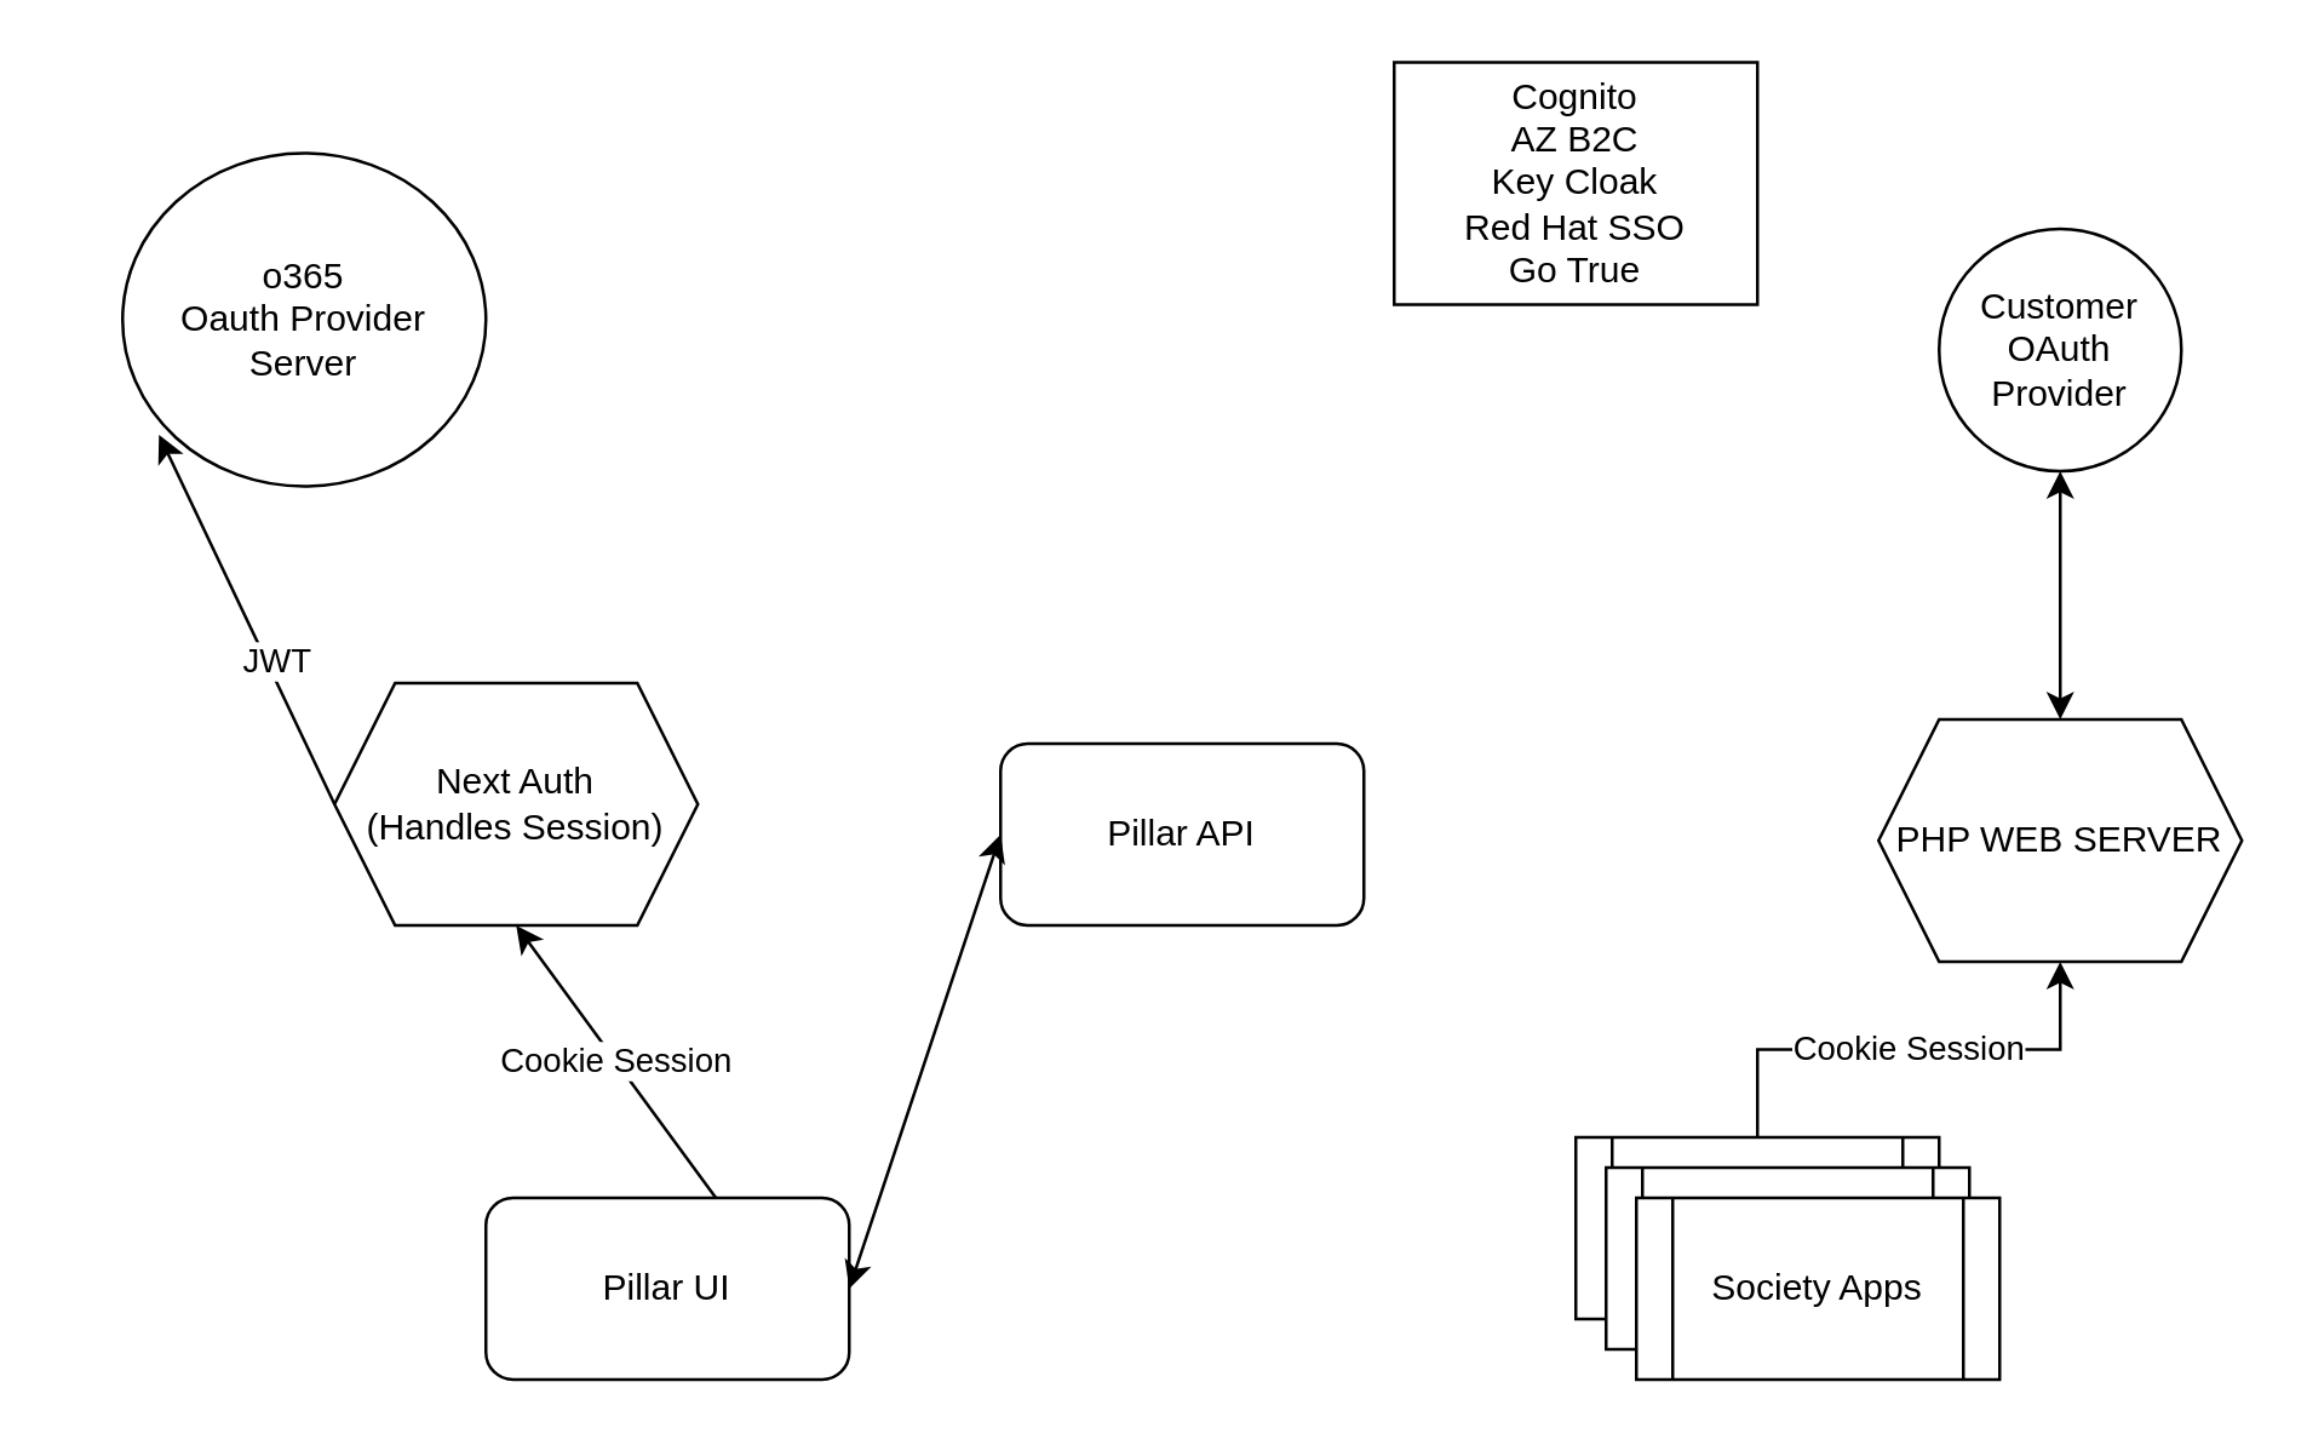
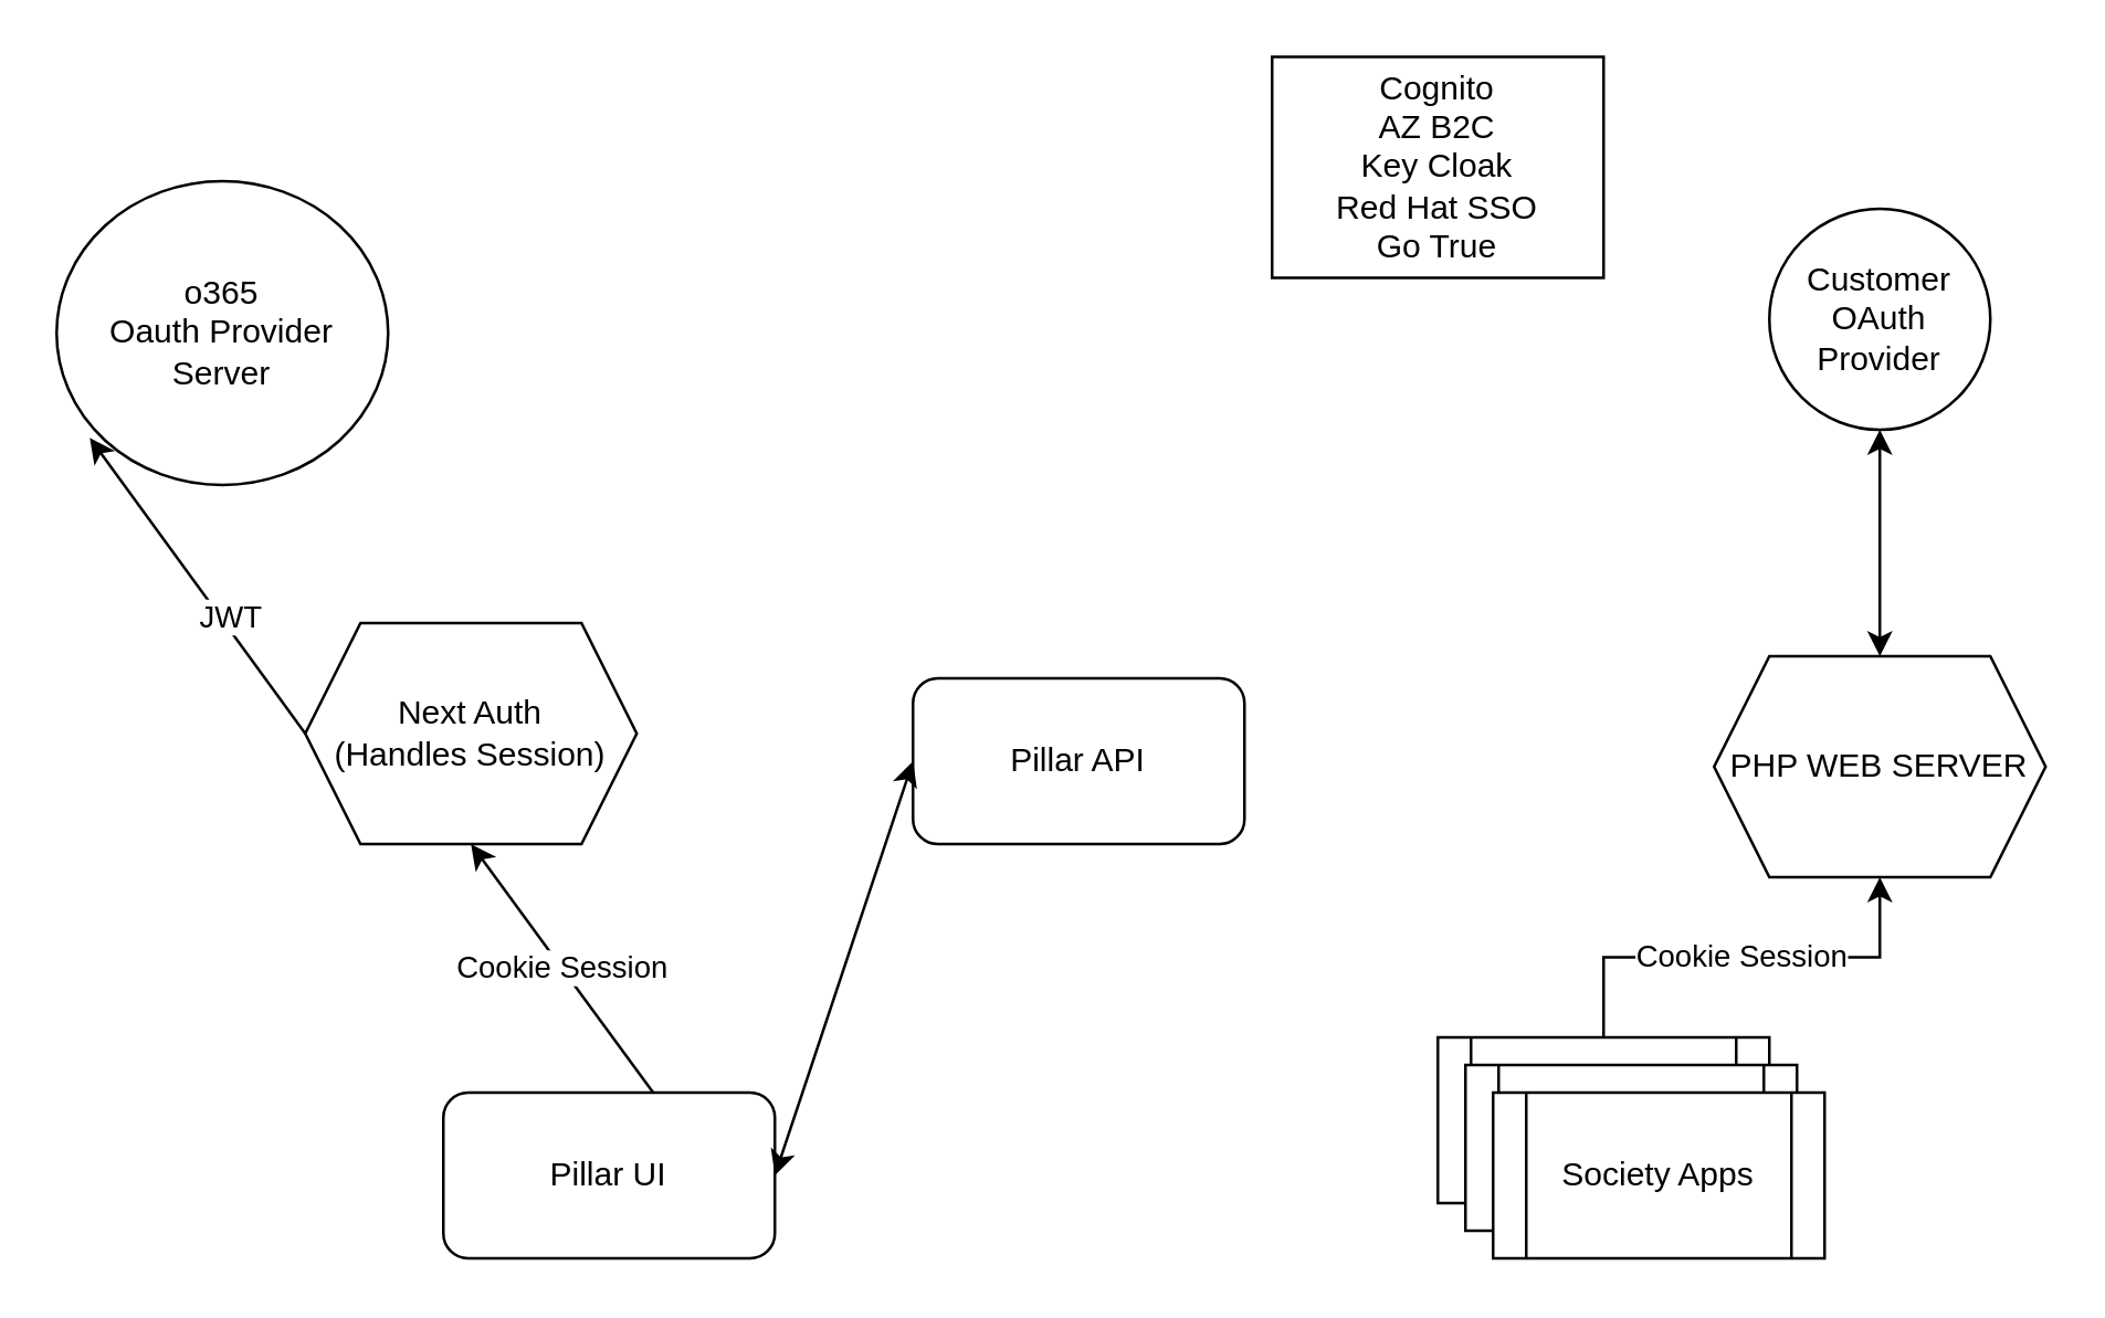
  <mxCell id="0" />
  <mxCell id="1" parent="0" />
- <mxCell id="2" value="o365&lt;br&gt;Oauth Provider&lt;br&gt;Server" style="ellipse;whiteSpace=wrap;html=1;" vertex="1" parent="1"><mxGeometry x="40" y="50" width="120" height="110" as="geometry" /></mxCell>
+ <mxCell id="2" value="o365&lt;br&gt;Oauth Provider&lt;br&gt;Server" style="ellipse;whiteSpace=wrap;html=1;" vertex="1" parent="1"><mxGeometry x="20" y="65" width="120" height="110" as="geometry" /></mxCell>
  <mxCell id="3" value="Pillar UI" style="rounded=1;whiteSpace=wrap;html=1;" vertex="1" parent="1"><mxGeometry x="160" y="395" width="120" height="60" as="geometry" /></mxCell>
  <mxCell id="4" value="Cookie Session" style="endArrow=classic;html=1;rounded=0;exitX=0.633;exitY=0;exitDx=0;exitDy=0;exitPerimeter=0;entryX=0.5;entryY=1;entryDx=0;entryDy=0;" edge="1" parent="1" source="3" target="8"><mxGeometry width="50" height="50" relative="1" as="geometry"><mxPoint x="360" y="295" as="sourcePoint" /><mxPoint x="410" y="245" as="targetPoint" /></mxGeometry></mxCell>
  <mxCell id="5" value="Pillar API" style="rounded=1;whiteSpace=wrap;html=1;" vertex="1" parent="1"><mxGeometry x="330" y="245" width="120" height="60" as="geometry" /></mxCell>
  <mxCell id="6" value="Cookie Session" style="edgeStyle=orthogonalEdgeStyle;rounded=0;orthogonalLoop=1;jettySize=auto;html=1;exitX=0.5;exitY=0;exitDx=0;exitDy=0;entryX=0.5;entryY=1;entryDx=0;entryDy=0;" edge="1" parent="1" source="7" target="15"><mxGeometry relative="1" as="geometry" /></mxCell>
  <mxCell id="7" value="Society Apps" style="shape=process;whiteSpace=wrap;html=1;backgroundOutline=1;" vertex="1" parent="1"><mxGeometry x="520" y="375" width="120" height="60" as="geometry" /></mxCell>
  <mxCell id="8" value="Next Auth&lt;br&gt;(Handles Session)" style="shape=hexagon;perimeter=hexagonPerimeter2;whiteSpace=wrap;html=1;fixedSize=1;" vertex="1" parent="1"><mxGeometry x="110" y="225" width="120" height="80" as="geometry" /></mxCell>
  <mxCell id="9" value="" style="endArrow=classic;html=1;rounded=0;exitX=0;exitY=0.5;exitDx=0;exitDy=0;entryX=0.1;entryY=0.845;entryDx=0;entryDy=0;entryPerimeter=0;" edge="1" parent="1" source="8" target="2"><mxGeometry width="50" height="50" relative="1" as="geometry"><mxPoint x="360" y="295" as="sourcePoint" /><mxPoint x="380" y="185" as="targetPoint" /></mxGeometry></mxCell>
  <mxCell id="10" value="JWT" style="edgeLabel;html=1;align=center;verticalAlign=middle;resizable=0;points=[];" vertex="1" connectable="0" parent="9"><mxGeometry x="-0.252" y="-3" relative="1" as="geometry"><mxPoint as="offset" /></mxGeometry></mxCell>
  <mxCell id="11" value="Cognito&lt;br&gt;AZ B2C&lt;br&gt;Key Cloak&lt;br&gt;Red Hat SSO&lt;br&gt;Go True" style="rounded=0;whiteSpace=wrap;html=1;" vertex="1" parent="1"><mxGeometry x="460" y="20" width="120" height="80" as="geometry" /></mxCell>
  <mxCell id="12" value="Society Apps" style="shape=process;whiteSpace=wrap;html=1;backgroundOutline=1;" vertex="1" parent="1"><mxGeometry x="530" y="385" width="120" height="60" as="geometry" /></mxCell>
  <mxCell id="13" value="Society Apps" style="shape=process;whiteSpace=wrap;html=1;backgroundOutline=1;" vertex="1" parent="1"><mxGeometry x="540" y="395" width="120" height="60" as="geometry" /></mxCell>
  <mxCell id="14" value="Customer&lt;br&gt;OAuth Provider" style="ellipse;whiteSpace=wrap;html=1;aspect=fixed;" vertex="1" parent="1"><mxGeometry x="640" y="75" width="80" height="80" as="geometry" /></mxCell>
  <mxCell id="15" value="PHP WEB SERVER" style="shape=hexagon;perimeter=hexagonPerimeter2;whiteSpace=wrap;html=1;fixedSize=1;" vertex="1" parent="1"><mxGeometry x="620" y="237" width="120" height="80" as="geometry" /></mxCell>
  <mxCell id="16" value="" style="endArrow=classic;startArrow=classic;html=1;rounded=0;exitX=1;exitY=0.5;exitDx=0;exitDy=0;entryX=0;entryY=0.5;entryDx=0;entryDy=0;" edge="1" parent="1" source="3" target="5"><mxGeometry width="50" height="50" relative="1" as="geometry"><mxPoint x="380" y="275" as="sourcePoint" /><mxPoint x="430" y="225" as="targetPoint" /></mxGeometry></mxCell>
  <mxCell id="17" value="" style="endArrow=classic;startArrow=classic;html=1;rounded=0;entryX=0.5;entryY=1;entryDx=0;entryDy=0;" edge="1" parent="1" source="15" target="14"><mxGeometry width="50" height="50" relative="1" as="geometry"><mxPoint x="380" y="275" as="sourcePoint" /><mxPoint x="430" y="225" as="targetPoint" /></mxGeometry></mxCell>
